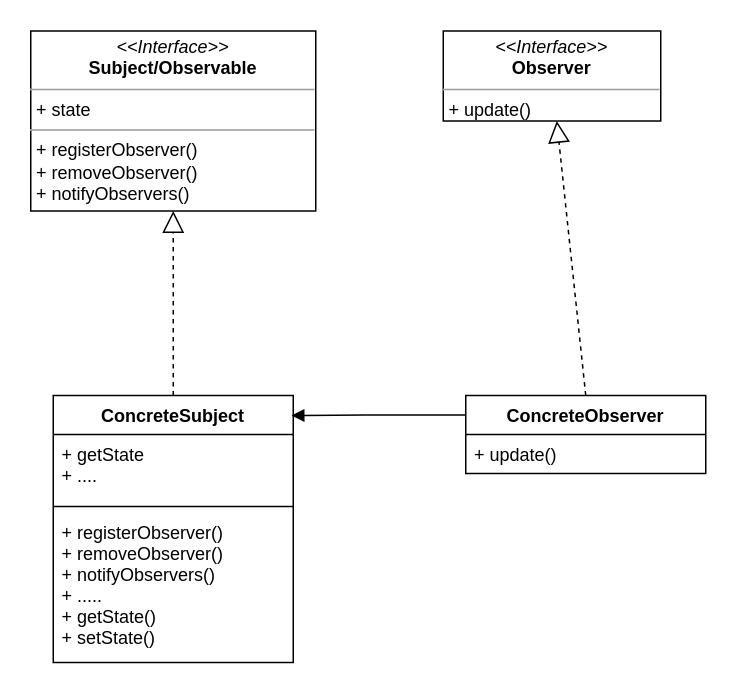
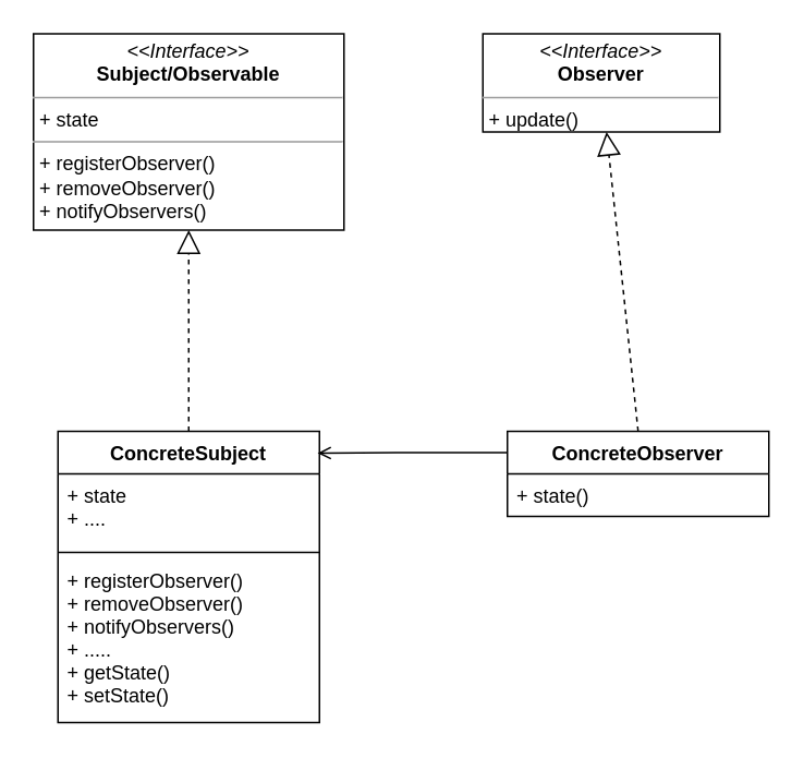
  <mxCell id="0" />
  <mxCell id="1" parent="0" />
  <mxCell id="2" value="ConcreteSubject" style="swimlane;fontStyle=1;align=center;verticalAlign=top;childLayout=stackLayout;horizontal=1;startSize=26;horizontalStack=0;resizeParent=1;resizeParentMax=0;resizeLast=0;collapsible=1;marginBottom=0;" parent="1" vertex="1"><mxGeometry x="35" y="263" width="160" height="178" as="geometry" /></mxCell>
- <mxCell id="3" value="+ getState&#10;+ ...." style="text;strokeColor=none;fillColor=none;align=left;verticalAlign=top;spacingLeft=4;spacingRight=4;overflow=hidden;rotatable=0;points=[[0,0.5],[1,0.5]];portConstraint=eastwest;" parent="2" vertex="1"><mxGeometry y="26" width="160" height="44" as="geometry" /></mxCell>
+ <mxCell id="3" value="+ state&#10;+ ...." style="text;strokeColor=none;fillColor=none;align=left;verticalAlign=top;spacingLeft=4;spacingRight=4;overflow=hidden;rotatable=0;points=[[0,0.5],[1,0.5]];portConstraint=eastwest;" parent="2" vertex="1"><mxGeometry y="26" width="160" height="44" as="geometry" /></mxCell>
  <mxCell id="4" value="" style="line;strokeWidth=1;fillColor=none;align=left;verticalAlign=middle;spacingTop=-1;spacingLeft=3;spacingRight=3;rotatable=0;labelPosition=right;points=[];portConstraint=eastwest;" parent="2" vertex="1"><mxGeometry y="70" width="160" height="8" as="geometry" /></mxCell>
  <mxCell id="5" value="+ registerObserver()&#10;+ removeObserver()&#10;+ notifyObservers()&#10;+ .....&#10;+ getState()&#10;+ setState()" style="text;strokeColor=none;fillColor=none;align=left;verticalAlign=top;spacingLeft=4;spacingRight=4;overflow=hidden;rotatable=0;points=[[0,0.5],[1,0.5]];portConstraint=eastwest;" parent="2" vertex="1"><mxGeometry y="78" width="160" height="100" as="geometry" /></mxCell>
  <mxCell id="6" value="ConcreteObserver" style="swimlane;fontStyle=1;align=center;verticalAlign=top;childLayout=stackLayout;horizontal=1;startSize=26;horizontalStack=0;resizeParent=1;resizeParentMax=0;resizeLast=0;collapsible=1;marginBottom=0;" parent="1" vertex="1"><mxGeometry x="310" y="263" width="160" height="52" as="geometry" /></mxCell>
- <mxCell id="7" value="+ update()" style="text;strokeColor=none;fillColor=none;align=left;verticalAlign=top;spacingLeft=4;spacingRight=4;overflow=hidden;rotatable=0;points=[[0,0.5],[1,0.5]];portConstraint=eastwest;" parent="6" vertex="1"><mxGeometry y="26" width="160" height="26" as="geometry" /></mxCell>
+ <mxCell id="7" value="+ state()" style="text;strokeColor=none;fillColor=none;align=left;verticalAlign=top;spacingLeft=4;spacingRight=4;overflow=hidden;rotatable=0;points=[[0,0.5],[1,0.5]];portConstraint=eastwest;" parent="6" vertex="1"><mxGeometry y="26" width="160" height="26" as="geometry" /></mxCell>
  <mxCell id="8" value="&lt;p style=&quot;margin: 0px ; margin-top: 4px ; text-align: center&quot;&gt;&lt;i&gt;&amp;lt;&amp;lt;Interface&amp;gt;&amp;gt;&lt;/i&gt;&lt;br&gt;&lt;b&gt;Subject/Observable&lt;/b&gt;&lt;br&gt;&lt;/p&gt;&lt;hr size=&quot;1&quot;&gt;&lt;p style=&quot;margin: 0px ; margin-left: 4px&quot;&gt;+ state&lt;br&gt;&lt;/p&gt;&lt;hr size=&quot;1&quot;&gt;&lt;p style=&quot;margin: 0px ; margin-left: 4px&quot;&gt;+ registerObserver()&lt;br&gt;+ removeObserver()&lt;/p&gt;&lt;p style=&quot;margin: 0px ; margin-left: 4px&quot;&gt;+ notifyObservers()&lt;/p&gt;" style="verticalAlign=top;align=left;overflow=fill;fontSize=12;fontFamily=Helvetica;html=1;" parent="1" vertex="1"><mxGeometry x="20" y="20" width="190" height="120" as="geometry" /></mxCell>
  <mxCell id="9" value="&lt;p style=&quot;margin: 0px ; margin-top: 4px ; text-align: center&quot;&gt;&lt;i&gt;&amp;lt;&amp;lt;Interface&amp;gt;&amp;gt;&lt;/i&gt;&lt;br&gt;&lt;b&gt;Observer&lt;/b&gt;&lt;/p&gt;&lt;hr size=&quot;1&quot;&gt;&lt;p style=&quot;margin: 0px ; margin-left: 4px&quot;&gt;&lt;span&gt;+ update()&lt;/span&gt;&lt;br&gt;&lt;/p&gt;" style="verticalAlign=top;align=left;overflow=fill;fontSize=12;fontFamily=Helvetica;html=1;" parent="1" vertex="1"><mxGeometry x="295" y="20" width="145" height="60" as="geometry" /></mxCell>
  <mxCell id="10" value="" style="endArrow=block;dashed=1;endFill=0;endSize=12;html=1;exitX=0.5;exitY=0;exitDx=0;exitDy=0;entryX=0.5;entryY=1;entryDx=0;entryDy=0;" parent="1" source="2" target="8" edge="1"><mxGeometry width="160" relative="1" as="geometry"><mxPoint x="25" y="360" as="sourcePoint" /><mxPoint x="185" y="360" as="targetPoint" /></mxGeometry></mxCell>
  <mxCell id="11" value="" style="endArrow=block;dashed=1;endFill=0;endSize=12;html=1;exitX=0.5;exitY=0;exitDx=0;exitDy=0;" parent="1" source="6" target="9" edge="1"><mxGeometry width="160" relative="1" as="geometry"><mxPoint x="15" y="400" as="sourcePoint" /><mxPoint x="175" y="400" as="targetPoint" /></mxGeometry></mxCell>
- <mxCell id="12" value="" style="endArrow=block;endFill=1;html=1;edgeStyle=orthogonalEdgeStyle;align=left;verticalAlign=top;exitX=0;exitY=0.25;exitDx=0;exitDy=0;entryX=0.993;entryY=0.075;entryDx=0;entryDy=0;entryPerimeter=0;" parent="1" source="6" target="2" edge="1"><mxGeometry x="-1" relative="1" as="geometry"><mxPoint x="25" y="450" as="sourcePoint" /><mxPoint x="195" y="313" as="targetPoint" /></mxGeometry></mxCell>
+ <mxCell id="12" value="" style="endArrow=open;endFill=1;html=1;edgeStyle=orthogonalEdgeStyle;align=left;verticalAlign=top;exitX=0;exitY=0.25;exitDx=0;exitDy=0;entryX=0.993;entryY=0.075;entryDx=0;entryDy=0;entryPerimeter=0;" parent="1" source="6" target="2" edge="1"><mxGeometry x="-1" relative="1" as="geometry"><mxPoint x="25" y="450" as="sourcePoint" /><mxPoint x="195" y="313" as="targetPoint" /></mxGeometry></mxCell>
  <mxCell id="13" value="" style="resizable=0;html=1;align=left;verticalAlign=bottom;labelBackgroundColor=#ffffff;fontSize=10;" parent="12" connectable="0" vertex="1"><mxGeometry x="-1" relative="1" as="geometry" /></mxCell>
